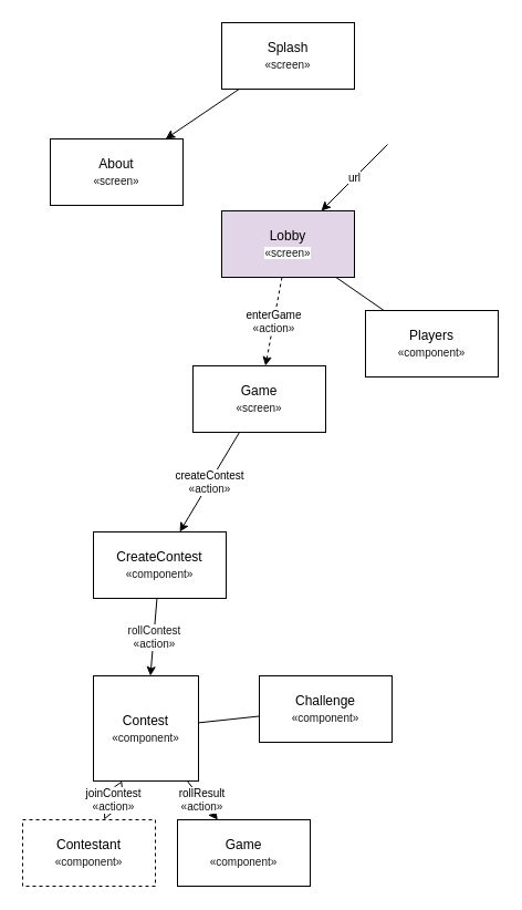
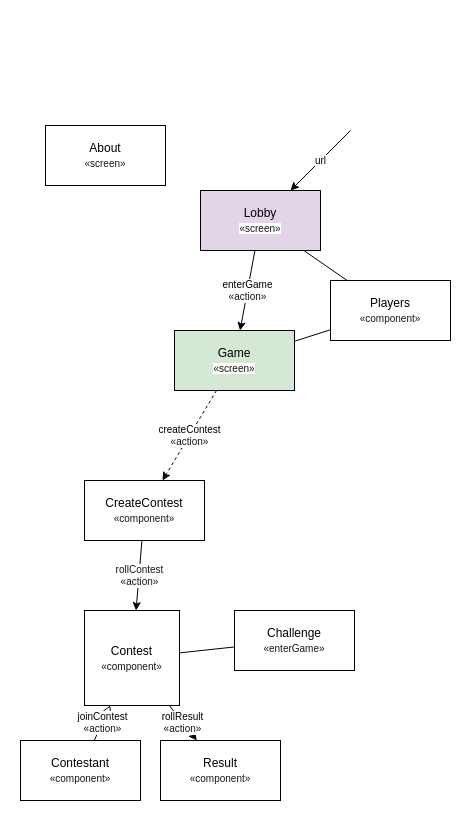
  <mxCell id="0" />
  <mxCell id="1" parent="0" />
- <mxCell id="2" value="" style="edgeStyle=none;rounded=0;orthogonalLoop=1;jettySize=auto;html=1;fontFamily=Helvetica;fontSize=10;" edge="1" parent="1" source="3" target="4"><mxGeometry relative="1" as="geometry" /></mxCell>
- <mxCell id="3" value="Splash&lt;br&gt;&lt;font style=&quot;font-size: 10px&quot;&gt;&lt;span style=&quot;color: rgb(22 , 22 , 22) ; background-color: rgb(255 , 255 , 255)&quot;&gt;«screen&lt;/span&gt;&lt;span style=&quot;color: rgb(22 , 22 , 22) ; background-color: rgb(255 , 255 , 255)&quot;&gt;»&lt;/span&gt;&lt;/font&gt;" style="rounded=0;whiteSpace=wrap;html=1;" vertex="1" parent="1"><mxGeometry x="200" y="20" width="120" height="60" as="geometry" /></mxCell>
  <mxCell id="4" value="About&lt;br&gt;&lt;font style=&quot;font-size: 10px&quot;&gt;&lt;span style=&quot;color: rgb(22 , 22 , 22) ; background-color: rgb(255 , 255 , 255)&quot;&gt;«screen&lt;/span&gt;&lt;span style=&quot;color: rgb(22 , 22 , 22) ; background-color: rgb(255 , 255 , 255)&quot;&gt;»&lt;/span&gt;&lt;/font&gt;" style="rounded=0;whiteSpace=wrap;html=1;" vertex="1" parent="1"><mxGeometry x="45" y="125" width="120" height="60" as="geometry" /></mxCell>
- <mxCell id="5" value="createContest&lt;br&gt;&lt;span style=&quot;color: rgba(0 , 0 , 0 , 0) ; font-family: monospace ; font-size: 0px ; background-color: rgb(248 , 249 , 250)&quot;&gt;%3CmxGraphModel%3E%3Croot%3E%3CmxCell%20id%3D%220%22%2F%3E%3CmxCell%20id%3D%221%22%20parent%3D%220%22%2F%3E%3CmxCell%20id%3D%222%22%20value%3D%22Splash%26lt%3Bbr%26gt%3B%26lt%3Bfont%20style%3D%26quot%3Bfont-size%3A%2010px%26quot%3B%26gt%3B%26lt%3Bspan%20style%3D%26quot%3Bcolor%3A%20rgb(22%20%2C%2022%20%2C%2022)%20%3B%20background-color%3A%20rgb(255%20%2C%20255%20%2C%20255)%26quot%3B%26gt%3B%C2%ABscreen%26lt%3B%2Fspan%26gt%3B%26lt%3Bspan%20style%3D%26quot%3Bcolor%3A%20rgb(22%20%2C%2022%20%2C%2022)%20%3B%20background-color%3A%20rgb(255%20%2C%20255%20%2C%20255)%26quot%3B%26gt%3B%C2%BB%26lt%3B%2Fspan%26gt%3B%26lt%3B%2Ffont%26gt%3B%22%20style%3D%22rounded%3D0%3BwhiteSpace%3Dwrap%3Bhtml%3D1%3B%22%20vertex%3D%221%22%20parent%3D%221%22%3E%3CmxGeometry%20x%3D%22250%22%20y%3D%22160%22%20width%3D%22120%22%20height%3D%2260%22%20as%3D%22geometry%22%2F%3E%3C%2FmxCell%3E%3C%2Froot%3E%3C%2FmxGraphModel%3E&lt;/span&gt;&lt;span style=&quot;color: rgb(22 , 22 , 22)&quot;&gt;«action&lt;/span&gt;&lt;span style=&quot;color: rgb(22 , 22 , 22)&quot;&gt;»&lt;/span&gt;" style="edgeStyle=none;rounded=0;orthogonalLoop=1;jettySize=auto;html=1;fontFamily=Helvetica;fontSize=10;" edge="1" parent="1" source="7" target="9"><mxGeometry relative="1" as="geometry" /></mxCell>
- <mxCell id="7" value="Game&lt;br&gt;&lt;font style=&quot;font-size: 10px&quot;&gt;&lt;span style=&quot;color: rgb(22 , 22 , 22) ; background-color: rgb(255 , 255 , 255)&quot;&gt;«screen&lt;/span&gt;&lt;span style=&quot;color: rgb(22 , 22 , 22) ; background-color: rgb(255 , 255 , 255)&quot;&gt;»&lt;/span&gt;&lt;/font&gt;" style="rounded=0;whiteSpace=wrap;html=1;" vertex="1" parent="1"><mxGeometry x="174" y="330" width="120" height="60" as="geometry" /></mxCell>
+ <mxCell id="5" value="createContest&lt;br&gt;&lt;span style=&quot;color: rgba(0 , 0 , 0 , 0) ; font-family: monospace ; font-size: 0px ; background-color: rgb(248 , 249 , 250)&quot;&gt;%3CmxGraphModel%3E%3Croot%3E%3CmxCell%20id%3D%220%22%2F%3E%3CmxCell%20id%3D%221%22%20parent%3D%220%22%2F%3E%3CmxCell%20id%3D%222%22%20value%3D%22Splash%26lt%3Bbr%26gt%3B%26lt%3Bfont%20style%3D%26quot%3Bfont-size%3A%2010px%26quot%3B%26gt%3B%26lt%3Bspan%20style%3D%26quot%3Bcolor%3A%20rgb(22%20%2C%2022%20%2C%2022)%20%3B%20background-color%3A%20rgb(255%20%2C%20255%20%2C%20255)%26quot%3B%26gt%3B%C2%ABscreen%26lt%3B%2Fspan%26gt%3B%26lt%3Bspan%20style%3D%26quot%3Bcolor%3A%20rgb(22%20%2C%2022%20%2C%2022)%20%3B%20background-color%3A%20rgb(255%20%2C%20255%20%2C%20255)%26quot%3B%26gt%3B%C2%BB%26lt%3B%2Fspan%26gt%3B%26lt%3B%2Ffont%26gt%3B%22%20style%3D%22rounded%3D0%3BwhiteSpace%3Dwrap%3Bhtml%3D1%3B%22%20vertex%3D%221%22%20parent%3D%221%22%3E%3CmxGeometry%20x%3D%22250%22%20y%3D%22160%22%20width%3D%22120%22%20height%3D%2260%22%20as%3D%22geometry%22%2F%3E%3C%2FmxCell%3E%3C%2Froot%3E%3C%2FmxGraphModel%3E&lt;/span&gt;&lt;span style=&quot;color: rgb(22 , 22 , 22)&quot;&gt;«action&lt;/span&gt;&lt;span style=&quot;color: rgb(22 , 22 , 22)&quot;&gt;»&lt;/span&gt;" style="edgeStyle=none;rounded=0;orthogonalLoop=1;jettySize=auto;html=1;fontFamily=Helvetica;fontSize=10;dashed=1;" edge="1" parent="1" source="7" target="9"><mxGeometry relative="1" as="geometry" /></mxCell>
+ <mxCell id="6" value="" style="edgeStyle=none;rounded=0;orthogonalLoop=1;jettySize=auto;html=1;fontFamily=Helvetica;fontSize=10;startArrow=none;startFill=0;endArrow=none;endFill=0;startSize=6;" edge="1" parent="1" source="7" target="20"><mxGeometry relative="1" as="geometry"><mxPoint x="374" y="360" as="targetPoint" /></mxGeometry></mxCell>
+ <mxCell id="7" value="Game&lt;br&gt;&lt;font style=&quot;font-size: 10px&quot;&gt;&lt;span style=&quot;color: rgb(22 , 22 , 22) ; background-color: rgb(255 , 255 , 255)&quot;&gt;«screen&lt;/span&gt;&lt;span style=&quot;color: rgb(22 , 22 , 22) ; background-color: rgb(255 , 255 , 255)&quot;&gt;»&lt;/span&gt;&lt;/font&gt;" style="rounded=0;whiteSpace=wrap;html=1;fillColor=#d5e8d4;" vertex="1" parent="1"><mxGeometry x="174" y="330" width="120" height="60" as="geometry" /></mxCell>
  <mxCell id="8" value="&lt;span style=&quot;font-family: &amp;#34;helvetica&amp;#34; ; font-size: 10px ; font-style: normal ; font-weight: 400 ; letter-spacing: normal ; text-align: center ; text-indent: 0px ; text-transform: none ; word-spacing: 0px ; color: rgb(22 , 22 , 22)&quot;&gt;rollContest&lt;br&gt;«action&lt;/span&gt;&lt;span style=&quot;font-family: &amp;#34;helvetica&amp;#34; ; font-size: 10px ; font-style: normal ; font-weight: 400 ; letter-spacing: normal ; text-align: center ; text-indent: 0px ; text-transform: none ; word-spacing: 0px ; color: rgb(22 , 22 , 22)&quot;&gt;»&lt;/span&gt;" style="edgeStyle=none;rounded=0;orthogonalLoop=1;jettySize=auto;html=1;fontFamily=Helvetica;fontSize=10;" edge="1" parent="1" source="9" target="13"><mxGeometry relative="1" as="geometry" /></mxCell>
  <mxCell id="9" value="CreateContest&lt;br&gt;&lt;font style=&quot;font-size: 10px&quot;&gt;&lt;span style=&quot;color: rgb(22 , 22 , 22) ; background-color: rgb(255 , 255 , 255)&quot;&gt;«component&lt;/span&gt;&lt;span style=&quot;color: rgb(22 , 22 , 22) ; background-color: rgb(255 , 255 , 255)&quot;&gt;»&lt;/span&gt;&lt;/font&gt;" style="rounded=0;whiteSpace=wrap;html=1;" vertex="1" parent="1"><mxGeometry x="84" y="480" width="120" height="60" as="geometry" /></mxCell>
  <mxCell id="10" value="" style="edgeStyle=none;rounded=0;orthogonalLoop=1;jettySize=auto;html=1;fontFamily=Helvetica;fontSize=10;endArrow=none;endFill=0;" edge="1" parent="1" source="13" target="14"><mxGeometry relative="1" as="geometry" /></mxCell>
- <mxCell id="11" value="joinContest&lt;span style=&quot;color: rgb(22 , 22 , 22)&quot;&gt;&lt;br&gt;«action&lt;/span&gt;&lt;span style=&quot;color: rgb(22 , 22 , 22)&quot;&gt;»&lt;/span&gt;" style="edgeStyle=none;rounded=0;orthogonalLoop=1;jettySize=auto;html=1;fontFamily=Helvetica;fontSize=10;endArrow=classic;endFill=0;startArrow=diamondThin;startFill=0;startSize=12;" edge="1" parent="1" source="13" target="15"><mxGeometry relative="1" as="geometry" /></mxCell>
+ <mxCell id="11" value="joinContest&lt;span style=&quot;color: rgb(22 , 22 , 22)&quot;&gt;&lt;br&gt;«action&lt;/span&gt;&lt;span style=&quot;color: rgb(22 , 22 , 22)&quot;&gt;»&lt;/span&gt;" style="edgeStyle=none;rounded=0;orthogonalLoop=1;jettySize=auto;html=1;fontFamily=Helvetica;fontSize=10;endArrow=none;endFill=0;startArrow=diamondThin;startFill=0;startSize=12;" edge="1" parent="1" source="13" target="15"><mxGeometry relative="1" as="geometry" /></mxCell>
  <mxCell id="12" value="rollResult&lt;br&gt;&lt;span style=&quot;font-family: &amp;#34;helvetica&amp;#34; ; color: rgb(22 , 22 , 22)&quot;&gt;«action&lt;/span&gt;&lt;span style=&quot;font-family: &amp;#34;helvetica&amp;#34; ; color: rgb(22 , 22 , 22)&quot;&gt;»&lt;/span&gt;" style="edgeStyle=none;rounded=0;orthogonalLoop=1;jettySize=auto;html=1;fontFamily=Helvetica;fontSize=10;startArrow=none;startFill=0;endArrow=classic;endFill=1;startSize=6;" edge="1" parent="1" source="13" target="21"><mxGeometry relative="1" as="geometry" /></mxCell>
  <mxCell id="13" value="Contest&lt;br&gt;&lt;font style=&quot;font-size: 10px&quot;&gt;&lt;span style=&quot;color: rgb(22 , 22 , 22) ; background-color: rgb(255 , 255 , 255)&quot;&gt;«component&lt;/span&gt;&lt;span style=&quot;color: rgb(22 , 22 , 22) ; background-color: rgb(255 , 255 , 255)&quot;&gt;»&lt;/span&gt;&lt;/font&gt;" style="rounded=0;whiteSpace=wrap;html=1;" vertex="1" parent="1"><mxGeometry x="84" y="610" width="95" height="95" as="geometry" /></mxCell>
- <mxCell id="14" value="Challenge&lt;br&gt;&lt;font style=&quot;font-size: 10px&quot;&gt;&lt;span style=&quot;color: rgb(22 , 22 , 22) ; background-color: rgb(255 , 255 , 255)&quot;&gt;«component&lt;/span&gt;&lt;span style=&quot;color: rgb(22 , 22 , 22) ; background-color: rgb(255 , 255 , 255)&quot;&gt;»&lt;/span&gt;&lt;/font&gt;" style="rounded=0;whiteSpace=wrap;html=1;" vertex="1" parent="1"><mxGeometry x="234" y="610" width="120" height="60" as="geometry" /></mxCell>
- <mxCell id="15" value="Contestant&lt;br&gt;&lt;font style=&quot;font-size: 10px&quot;&gt;&lt;span style=&quot;color: rgb(22 , 22 , 22) ; background-color: rgb(255 , 255 , 255)&quot;&gt;«component&lt;/span&gt;&lt;span style=&quot;color: rgb(22 , 22 , 22) ; background-color: rgb(255 , 255 , 255)&quot;&gt;»&lt;/span&gt;&lt;/font&gt;" style="rounded=0;whiteSpace=wrap;html=1;dashed=1;" vertex="1" parent="1"><mxGeometry x="20" y="740" width="120" height="60" as="geometry" /></mxCell>
+ <mxCell id="14" value="Challenge&lt;br&gt;&lt;font style=&quot;font-size: 10px&quot;&gt;&lt;span style=&quot;color: rgb(22 , 22 , 22) ; background-color: rgb(255 , 255 , 255)&quot;&gt;«enterGame&lt;/span&gt;&lt;span style=&quot;color: rgb(22 , 22 , 22) ; background-color: rgb(255 , 255 , 255)&quot;&gt;»&lt;/span&gt;&lt;/font&gt;" style="rounded=0;whiteSpace=wrap;html=1;" vertex="1" parent="1"><mxGeometry x="234" y="610" width="120" height="60" as="geometry" /></mxCell>
+ <mxCell id="15" value="Contestant&lt;br&gt;&lt;font style=&quot;font-size: 10px&quot;&gt;&lt;span style=&quot;color: rgb(22 , 22 , 22) ; background-color: rgb(255 , 255 , 255)&quot;&gt;«component&lt;/span&gt;&lt;span style=&quot;color: rgb(22 , 22 , 22) ; background-color: rgb(255 , 255 , 255)&quot;&gt;»&lt;/span&gt;&lt;/font&gt;" style="rounded=0;whiteSpace=wrap;html=1;" vertex="1" parent="1"><mxGeometry x="20" y="740" width="120" height="60" as="geometry" /></mxCell>
  <mxCell id="16" value="url" style="endArrow=classic;html=1;rounded=0;fontFamily=Helvetica;fontSize=10;startSize=12;" edge="1" parent="1" target="19"><mxGeometry width="50" height="50" relative="1" as="geometry"><mxPoint x="350" y="130" as="sourcePoint" /><mxPoint x="290" y="140" as="targetPoint" /></mxGeometry></mxCell>
- <mxCell id="17" value="enterGame&lt;br&gt;&lt;span style=&quot;font-family: &amp;#34;helvetica&amp;#34; ; color: rgb(22 , 22 , 22)&quot;&gt;«action&lt;/span&gt;&lt;span style=&quot;font-family: &amp;#34;helvetica&amp;#34; ; color: rgb(22 , 22 , 22)&quot;&gt;»&lt;/span&gt;" style="edgeStyle=none;rounded=0;orthogonalLoop=1;jettySize=auto;html=1;fontFamily=Helvetica;fontSize=10;startArrow=none;startFill=0;endArrow=classic;endFill=1;startSize=6;dashed=1;" edge="1" parent="1" source="19" target="7"><mxGeometry relative="1" as="geometry" /></mxCell>
+ <mxCell id="17" value="enterGame&lt;br&gt;&lt;span style=&quot;font-family: &amp;#34;helvetica&amp;#34; ; color: rgb(22 , 22 , 22)&quot;&gt;«action&lt;/span&gt;&lt;span style=&quot;font-family: &amp;#34;helvetica&amp;#34; ; color: rgb(22 , 22 , 22)&quot;&gt;»&lt;/span&gt;" style="edgeStyle=none;rounded=0;orthogonalLoop=1;jettySize=auto;html=1;fontFamily=Helvetica;fontSize=10;startArrow=none;startFill=0;endArrow=classic;endFill=1;startSize=6;" edge="1" parent="1" source="19" target="7"><mxGeometry relative="1" as="geometry" /></mxCell>
  <mxCell id="18" value="" style="edgeStyle=none;rounded=0;orthogonalLoop=1;jettySize=auto;html=1;fontFamily=Helvetica;fontSize=10;startArrow=none;startFill=0;endArrow=none;endFill=0;startSize=6;" edge="1" parent="1" source="19" target="20"><mxGeometry relative="1" as="geometry" /></mxCell>
  <mxCell id="19" value="Lobby&lt;br&gt;&lt;font style=&quot;font-size: 10px&quot;&gt;&lt;span style=&quot;color: rgb(22 , 22 , 22) ; background-color: rgb(255 , 255 , 255)&quot;&gt;«screen&lt;/span&gt;&lt;span style=&quot;color: rgb(22 , 22 , 22) ; background-color: rgb(255 , 255 , 255)&quot;&gt;»&lt;/span&gt;&lt;/font&gt;" style="rounded=0;whiteSpace=wrap;html=1;fillColor=#e1d5e7;" vertex="1" parent="1"><mxGeometry x="200" y="190" width="120" height="60" as="geometry" /></mxCell>
  <mxCell id="20" value="Players&lt;br&gt;&lt;font style=&quot;font-size: 10px&quot;&gt;&lt;span style=&quot;color: rgb(22 , 22 , 22) ; background-color: rgb(255 , 255 , 255)&quot;&gt;«component&lt;/span&gt;&lt;span style=&quot;color: rgb(22 , 22 , 22) ; background-color: rgb(255 , 255 , 255)&quot;&gt;»&lt;/span&gt;&lt;/font&gt;" style="rounded=0;whiteSpace=wrap;html=1;" vertex="1" parent="1"><mxGeometry x="330" y="280" width="120" height="60" as="geometry" /></mxCell>
- <mxCell id="21" value="Game&lt;br&gt;&lt;font style=&quot;font-size: 10px&quot;&gt;&lt;span style=&quot;color: rgb(22 , 22 , 22) ; background-color: rgb(255 , 255 , 255)&quot;&gt;«component&lt;/span&gt;&lt;span style=&quot;color: rgb(22 , 22 , 22) ; background-color: rgb(255 , 255 , 255)&quot;&gt;»&lt;/span&gt;&lt;/font&gt;" style="rounded=0;whiteSpace=wrap;html=1;" vertex="1" parent="1"><mxGeometry x="160" y="740" width="120" height="60" as="geometry" /></mxCell>
+ <mxCell id="21" value="Result&lt;br&gt;&lt;font style=&quot;font-size: 10px&quot;&gt;&lt;span style=&quot;color: rgb(22 , 22 , 22) ; background-color: rgb(255 , 255 , 255)&quot;&gt;«component&lt;/span&gt;&lt;span style=&quot;color: rgb(22 , 22 , 22) ; background-color: rgb(255 , 255 , 255)&quot;&gt;»&lt;/span&gt;&lt;/font&gt;" style="rounded=0;whiteSpace=wrap;html=1;" vertex="1" parent="1"><mxGeometry x="160" y="740" width="120" height="60" as="geometry" /></mxCell>
